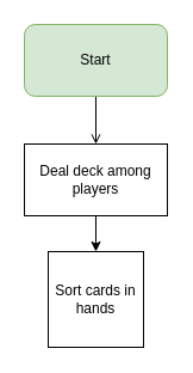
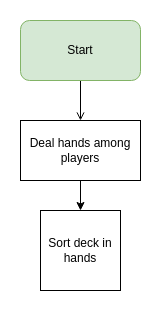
  <mxCell id="0" />
  <mxCell id="1" parent="0" />
  <mxCell id="2" value="" style="edgeStyle=orthogonalEdgeStyle;rounded=0;orthogonalLoop=1;jettySize=auto;html=1;endArrow=open;" edge="1" parent="1" source="3" target="5"><mxGeometry relative="1" as="geometry" /></mxCell>
  <mxCell id="3" value="Start&lt;br&gt;" style="rounded=1;whiteSpace=wrap;html=1;fillColor=#d5e8d4;strokeColor=#82b366;" vertex="1" parent="1"><mxGeometry x="20" y="20" width="120" height="60" as="geometry" /></mxCell>
  <mxCell id="4" value="" style="edgeStyle=orthogonalEdgeStyle;rounded=0;orthogonalLoop=1;jettySize=auto;html=1;" edge="1" parent="1" source="5" target="6"><mxGeometry relative="1" as="geometry" /></mxCell>
- <mxCell id="5" value="Deal deck among players" style="rounded=0;whiteSpace=wrap;html=1;" vertex="1" parent="1"><mxGeometry x="20" y="120" width="120" height="60" as="geometry" /></mxCell>
- <mxCell id="6" value="Sort cards in hands" style="whiteSpace=wrap;html=1;aspect=fixed;" vertex="1" parent="1"><mxGeometry x="40" y="210" width="80" height="80" as="geometry" /></mxCell>
+ <mxCell id="5" value="Deal hands among players" style="rounded=0;whiteSpace=wrap;html=1;" vertex="1" parent="1"><mxGeometry x="20" y="120" width="120" height="60" as="geometry" /></mxCell>
+ <mxCell id="6" value="Sort deck in hands" style="whiteSpace=wrap;html=1;aspect=fixed;" vertex="1" parent="1"><mxGeometry x="40" y="210" width="80" height="80" as="geometry" /></mxCell>
